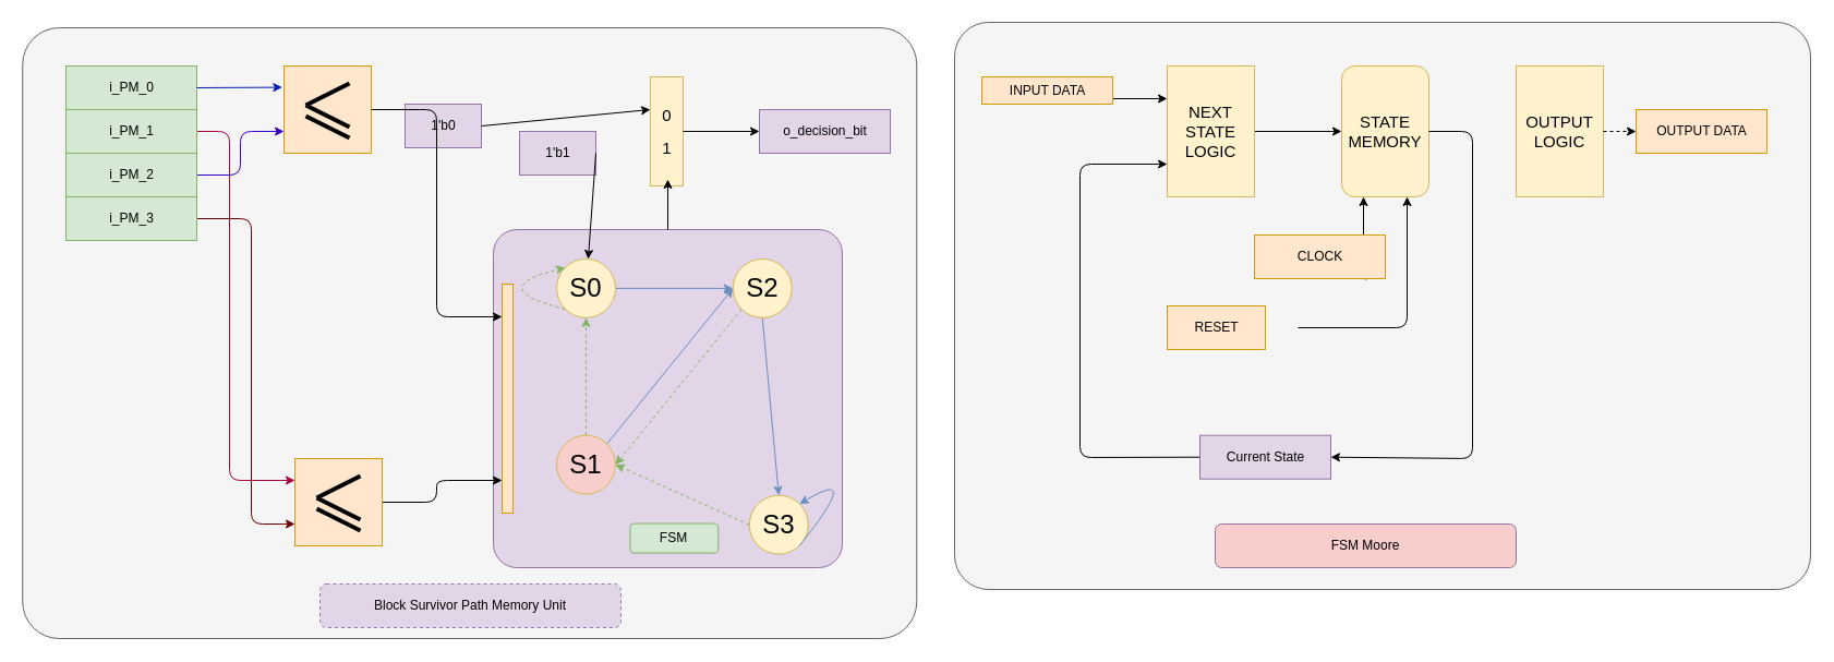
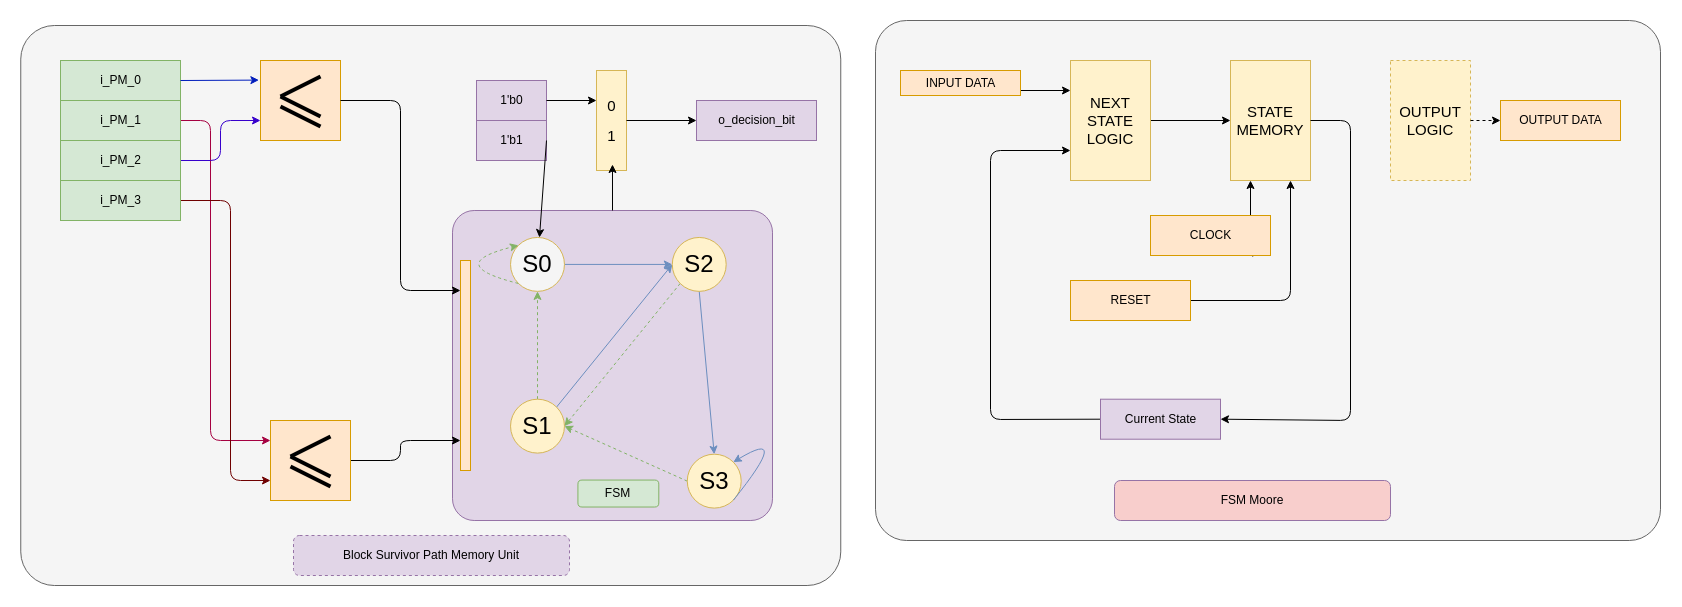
  <mxCell id="0" />
  <mxCell id="1" parent="0" />
  <mxCell id="2" value="" style="rounded=1;whiteSpace=wrap;html=1;arcSize=6;fillColor=#f5f5f5;fontColor=#333333;strokeColor=#666666;" vertex="1" parent="1"><mxGeometry x="875" y="20" width="785" height="520" as="geometry" /></mxCell>
  <mxCell id="3" value="" style="group" vertex="1" connectable="0" parent="1"><mxGeometry x="382" y="210" width="458.26" height="320" as="geometry" /></mxCell>
  <mxCell id="4" value="" style="rounded=1;whiteSpace=wrap;html=1;arcSize=6;fillColor=#f5f5f5;fontColor=#333333;strokeColor=#666666;" parent="3" vertex="1"><mxGeometry x="-361.74" y="-185" width="820" height="560" as="geometry" /></mxCell>
  <mxCell id="5" value="" style="rounded=1;whiteSpace=wrap;html=1;arcSize=7;fillColor=#e1d5e7;strokeColor=#9673a6;" parent="3" vertex="1"><mxGeometry x="70" width="320" height="310" as="geometry" /></mxCell>
  <mxCell id="6" style="edgeStyle=none;html=1;exitX=1;exitY=0.5;exitDx=0;exitDy=0;entryX=0;entryY=0.5;entryDx=0;entryDy=0;fillColor=#dae8fc;strokeColor=#6c8ebf;" parent="3" source="7" target="13" edge="1"><mxGeometry relative="1" as="geometry" /></mxCell>
- <mxCell id="7" value="&lt;font style=&quot;font-size: 24px;&quot;&gt;S0&lt;/font&gt;" style="ellipse;whiteSpace=wrap;html=1;aspect=fixed;fillColor=#fff2cc;strokeColor=#d6b656;" parent="3" vertex="1"><mxGeometry x="128.043" y="26.957" width="53.913" height="53.913" as="geometry" /></mxCell>
+ <mxCell id="7" value="&lt;font style=&quot;font-size: 24px;&quot;&gt;S0&lt;/font&gt;" style="ellipse;whiteSpace=wrap;html=1;aspect=fixed;fillColor=#f5f5f5;strokeColor=#d6b656;" parent="3" vertex="1"><mxGeometry x="128.043" y="26.957" width="53.913" height="53.913" as="geometry" /></mxCell>
  <mxCell id="8" style="edgeStyle=none;html=1;exitX=1;exitY=0;exitDx=0;exitDy=0;entryX=0;entryY=0.5;entryDx=0;entryDy=0;fillColor=#dae8fc;strokeColor=#6c8ebf;" parent="3" source="10" target="13" edge="1"><mxGeometry relative="1" as="geometry" /></mxCell>
  <mxCell id="9" style="edgeStyle=none;html=1;exitX=0.5;exitY=0;exitDx=0;exitDy=0;entryX=0.5;entryY=1;entryDx=0;entryDy=0;dashed=1;fillColor=#d5e8d4;strokeColor=#82b366;" parent="3" source="10" target="7" edge="1"><mxGeometry relative="1" as="geometry" /></mxCell>
- <mxCell id="10" value="&lt;font style=&quot;font-size: 24px;&quot;&gt;S1&lt;/font&gt;" style="ellipse;whiteSpace=wrap;html=1;aspect=fixed;fillColor=#f8cecc;strokeColor=#d6b656;" parent="3" vertex="1"><mxGeometry x="128.043" y="188.696" width="53.913" height="53.913" as="geometry" /></mxCell>
+ <mxCell id="10" value="&lt;font style=&quot;font-size: 24px;&quot;&gt;S1&lt;/font&gt;" style="ellipse;whiteSpace=wrap;html=1;aspect=fixed;fillColor=#fff2cc;strokeColor=#d6b656;" parent="3" vertex="1"><mxGeometry x="128.043" y="188.696" width="53.913" height="53.913" as="geometry" /></mxCell>
  <mxCell id="11" style="edgeStyle=none;html=1;exitX=0.5;exitY=1;exitDx=0;exitDy=0;entryX=0.5;entryY=0;entryDx=0;entryDy=0;fillColor=#dae8fc;strokeColor=#6c8ebf;" parent="3" source="13" target="15" edge="1"><mxGeometry relative="1" as="geometry" /></mxCell>
  <mxCell id="12" style="edgeStyle=none;html=1;exitX=0;exitY=1;exitDx=0;exitDy=0;entryX=1;entryY=0.5;entryDx=0;entryDy=0;dashed=1;fillColor=#d5e8d4;strokeColor=#82b366;" parent="3" source="13" target="10" edge="1"><mxGeometry relative="1" as="geometry" /></mxCell>
  <mxCell id="13" value="&lt;font style=&quot;font-size: 24px;&quot;&gt;S2&lt;/font&gt;" style="ellipse;whiteSpace=wrap;html=1;aspect=fixed;fillColor=#fff2cc;strokeColor=#d6b656;" parent="3" vertex="1"><mxGeometry x="289.782" y="26.957" width="53.913" height="53.913" as="geometry" /></mxCell>
  <mxCell id="14" style="edgeStyle=none;html=1;exitX=0;exitY=0.5;exitDx=0;exitDy=0;entryX=1;entryY=0.5;entryDx=0;entryDy=0;strokeColor=#82b366;dashed=1;fillColor=#d5e8d4;" parent="3" source="15" target="10" edge="1"><mxGeometry relative="1" as="geometry" /></mxCell>
  <mxCell id="15" value="&lt;font style=&quot;font-size: 24px;&quot;&gt;S3&lt;/font&gt;" style="ellipse;whiteSpace=wrap;html=1;aspect=fixed;fillColor=#fff2cc;strokeColor=#d6b656;" parent="3" vertex="1"><mxGeometry x="304.782" y="243.696" width="53.913" height="53.913" as="geometry" /></mxCell>
  <mxCell id="16" style="edgeStyle=orthogonalEdgeStyle;html=1;exitX=0;exitY=1;exitDx=0;exitDy=0;entryX=0;entryY=0;entryDx=0;entryDy=0;curved=1;fillColor=#d5e8d4;strokeColor=#82b366;dashed=1;" parent="3" source="7" target="7" edge="1"><mxGeometry relative="1" as="geometry"><Array as="points"><mxPoint x="60" y="54" /></Array></mxGeometry></mxCell>
  <mxCell id="17" style="edgeStyle=orthogonalEdgeStyle;html=1;exitX=1;exitY=1;exitDx=0;exitDy=0;entryX=1;entryY=0;entryDx=0;entryDy=0;curved=1;fillColor=#dae8fc;strokeColor=#6c8ebf;" parent="3" source="15" target="15" edge="1"><mxGeometry relative="1" as="geometry"><Array as="points"><mxPoint x="410" y="216" /></Array></mxGeometry></mxCell>
  <mxCell id="18" value="FSM" style="rounded=1;whiteSpace=wrap;html=1;fillColor=#d5e8d4;strokeColor=#82b366;" parent="3" vertex="1"><mxGeometry x="195.434" y="269.565" width="80.869" height="26.957" as="geometry" /></mxCell>
  <mxCell id="19" value="i_PM_0" style="externalPins=0;recursiveResize=0;shadow=0;dashed=0;align=center;html=1;strokeWidth=1;shape=mxgraph.rtl.abstract.entity;container=1;collapsible=0;kind=input;drawPins=0;left=0;right=1;bottom=0;top=0;fillColor=#d5e8d4;strokeColor=#82b366;" parent="1" vertex="1"><mxGeometry x="60" y="60" width="120" height="40" as="geometry" /></mxCell>
  <mxCell id="20" style="edgeStyle=none;html=1;exitX=0;exitY=0;exitDx=120;exitDy=20;exitPerimeter=0;entryX=0;entryY=0.25;entryDx=0;entryDy=0;fillColor=#d80073;strokeColor=#A50040;" parent="1" source="21" target="46" edge="1"><mxGeometry relative="1" as="geometry"><Array as="points"><mxPoint x="210" y="120" /><mxPoint x="210" y="440" /></Array></mxGeometry></mxCell>
  <mxCell id="21" value="i_PM_1" style="externalPins=0;recursiveResize=0;shadow=0;dashed=0;align=center;html=1;strokeWidth=1;shape=mxgraph.rtl.abstract.entity;container=1;collapsible=0;kind=input;drawPins=0;left=0;right=1;bottom=0;top=0;fillColor=#d5e8d4;strokeColor=#82b366;" parent="1" vertex="1"><mxGeometry x="60" y="100" width="120" height="40" as="geometry" /></mxCell>
  <mxCell id="22" style="edgeStyle=none;html=1;exitX=0;exitY=0;exitDx=120;exitDy=20;exitPerimeter=0;entryX=0;entryY=0.75;entryDx=0;entryDy=0;fillColor=#6a00ff;strokeColor=#3700CC;" parent="1" source="23" target="26" edge="1"><mxGeometry relative="1" as="geometry"><Array as="points"><mxPoint x="220" y="160" /><mxPoint x="220" y="120" /></Array></mxGeometry></mxCell>
  <mxCell id="23" value="i_PM_2" style="externalPins=0;recursiveResize=0;shadow=0;dashed=0;align=center;html=1;strokeWidth=1;shape=mxgraph.rtl.abstract.entity;container=1;collapsible=0;kind=input;drawPins=0;left=0;right=1;bottom=0;top=0;fillColor=#d5e8d4;strokeColor=#82b366;" parent="1" vertex="1"><mxGeometry x="60" y="140" width="120" height="40" as="geometry" /></mxCell>
  <mxCell id="24" style="edgeStyle=none;html=1;exitX=0;exitY=0;exitDx=120;exitDy=20;exitPerimeter=0;entryX=0;entryY=0.75;entryDx=0;entryDy=0;fillColor=#a20025;strokeColor=#6F0000;" parent="1" source="25" target="46" edge="1"><mxGeometry relative="1" as="geometry"><Array as="points"><mxPoint x="230" y="200" /><mxPoint x="230" y="480" /></Array></mxGeometry></mxCell>
  <mxCell id="25" value="i_PM_3" style="externalPins=0;recursiveResize=0;shadow=0;dashed=0;align=center;html=1;strokeWidth=1;shape=mxgraph.rtl.abstract.entity;container=1;collapsible=0;kind=input;drawPins=0;left=0;right=1;bottom=0;top=0;fillColor=#d5e8d4;strokeColor=#82b366;" parent="1" vertex="1"><mxGeometry x="60" y="180" width="120" height="40" as="geometry" /></mxCell>
  <mxCell id="26" value="" style="whiteSpace=wrap;html=1;aspect=fixed;fillColor=#ffe6cc;strokeColor=#d79b00;" parent="1" vertex="1"><mxGeometry x="260" y="60" width="80" height="80" as="geometry" /></mxCell>
  <mxCell id="27" value="" style="endArrow=none;html=1;strokeWidth=4;" parent="1" edge="1"><mxGeometry width="50" height="50" relative="1" as="geometry"><mxPoint x="320" y="76" as="sourcePoint" /><mxPoint x="280" y="96" as="targetPoint" /></mxGeometry></mxCell>
  <mxCell id="28" value="" style="endArrow=none;html=1;strokeWidth=4;" parent="1" edge="1"><mxGeometry width="50" height="50" relative="1" as="geometry"><mxPoint x="280" y="96" as="sourcePoint" /><mxPoint x="320" y="116" as="targetPoint" /></mxGeometry></mxCell>
  <mxCell id="29" value="" style="endArrow=none;html=1;strokeWidth=4;" parent="1" edge="1"><mxGeometry width="50" height="50" relative="1" as="geometry"><mxPoint x="280" y="106" as="sourcePoint" /><mxPoint x="320" y="126" as="targetPoint" /></mxGeometry></mxCell>
  <mxCell id="30" value="" style="edgeStyle=none;orthogonalLoop=1;jettySize=auto;html=1;entryX=-0.02;entryY=0.245;entryDx=0;entryDy=0;entryPerimeter=0;fillColor=#0050ef;strokeColor=#001DBC;" parent="1" target="26" edge="1"><mxGeometry width="100" relative="1" as="geometry"><mxPoint x="180" y="80" as="sourcePoint" /><mxPoint x="550" y="220" as="targetPoint" /><Array as="points" /></mxGeometry></mxCell>
  <mxCell id="31" value="" style="externalPins=0;recursiveResize=0;shadow=0;dashed=0;align=center;html=1;strokeWidth=1;shape=mxgraph.rtl.abstract.entity;container=1;collapsible=0;kind=mux;drawPins=0;left=4;right=1;bottom=0;top=0;fillColor=#fff2cc;strokeColor=#d6b656;" parent="1" vertex="1"><mxGeometry x="596" y="70" width="30" height="100" as="geometry" /></mxCell>
  <mxCell id="32" value="&lt;font style=&quot;font-size: 15px;&quot;&gt;0&lt;/font&gt;" style="text;html=1;align=center;verticalAlign=middle;resizable=0;points=[];autosize=1;strokeColor=none;fillColor=none;" parent="31" vertex="1"><mxGeometry y="20" width="30" height="30" as="geometry" /></mxCell>
  <mxCell id="33" value="&lt;font style=&quot;font-size: 15px;&quot;&gt;1&lt;/font&gt;" style="text;html=1;align=center;verticalAlign=middle;resizable=0;points=[];autosize=1;strokeColor=none;fillColor=none;" parent="31" vertex="1"><mxGeometry y="50" width="30" height="30" as="geometry" /></mxCell>
  <mxCell id="34" style="edgeStyle=none;html=1;entryX=0;entryY=0;entryDx=0;entryDy=20;entryPerimeter=0;" parent="1" source="31" target="35" edge="1"><mxGeometry relative="1" as="geometry" /></mxCell>
  <mxCell id="35" value="o_decision_bit" style="externalPins=0;recursiveResize=0;shadow=0;dashed=0;align=center;html=1;strokeWidth=1;shape=mxgraph.rtl.abstract.entity;container=1;collapsible=0;kind=output;drawPins=0;left=1;right=0;bottom=0;top=0;fillColor=#e1d5e7;strokeColor=#9673a6;" parent="1" vertex="1"><mxGeometry x="696" y="100" width="120" height="40" as="geometry" /></mxCell>
  <mxCell id="36" value="1'b1" style="externalPins=0;recursiveResize=0;shadow=0;dashed=0;align=center;html=1;strokeWidth=1;shape=mxgraph.rtl.abstract.entity;container=1;collapsible=0;kind=input;drawPins=0;left=0;right=1;bottom=0;top=0;fillColor=#e1d5e7;strokeColor=#9673a6;" parent="1" vertex="1"><mxGeometry x="476" y="120" width="70" height="40" as="geometry" /></mxCell>
- <mxCell id="37" value="1'b0" style="externalPins=0;recursiveResize=0;shadow=0;dashed=0;align=center;html=1;strokeWidth=1;shape=mxgraph.rtl.abstract.entity;container=1;collapsible=0;kind=input;drawPins=0;left=0;right=1;bottom=0;top=0;fillColor=#e1d5e7;strokeColor=#9673a6;" parent="1" vertex="1"><mxGeometry x="371" y="95" width="70" height="40" as="geometry" /></mxCell>
+ <mxCell id="37" value="1'b0" style="externalPins=0;recursiveResize=0;shadow=0;dashed=0;align=center;html=1;strokeWidth=1;shape=mxgraph.rtl.abstract.entity;container=1;collapsible=0;kind=input;drawPins=0;left=0;right=1;bottom=0;top=0;fillColor=#e1d5e7;strokeColor=#9673a6;" parent="1" vertex="1"><mxGeometry x="476" y="80" width="70" height="40" as="geometry" /></mxCell>
  <mxCell id="38" style="edgeStyle=none;html=1;exitX=0;exitY=0;exitDx=70;exitDy=20;exitPerimeter=0;" parent="1" source="37" edge="1"><mxGeometry relative="1" as="geometry"><mxPoint x="596" y="100" as="targetPoint" /></mxGeometry></mxCell>
  <mxCell id="39" style="edgeStyle=none;html=1;exitX=0;exitY=0;exitDx=70;exitDy=20;exitPerimeter=0;" parent="1" source="36" target="7" edge="1"><mxGeometry relative="1" as="geometry" /></mxCell>
  <mxCell id="40" style="edgeStyle=none;html=1;exitX=1;exitY=0.5;exitDx=0;exitDy=0;entryX=0;entryY=0;entryDx=0;entryDy=20;entryPerimeter=0;" parent="1" source="26" edge="1"><mxGeometry relative="1" as="geometry"><Array as="points"><mxPoint x="400" y="100" /><mxPoint x="400" y="290" /></Array><mxPoint x="460" y="290" as="targetPoint" /></mxGeometry></mxCell>
  <mxCell id="41" style="edgeStyle=none;html=1;exitX=1;exitY=0.5;exitDx=0;exitDy=0;entryX=0;entryY=0;entryDx=0;entryDy=20;entryPerimeter=0;" parent="1" source="46" edge="1"><mxGeometry relative="1" as="geometry"><Array as="points"><mxPoint x="400" y="460" /><mxPoint x="400" y="440" /></Array><mxPoint x="460" y="440" as="targetPoint" /></mxGeometry></mxCell>
  <mxCell id="42" style="edgeStyle=none;html=1;exitX=0.5;exitY=0;exitDx=0;exitDy=0;entryX=0.533;entryY=0.94;entryDx=0;entryDy=0;entryPerimeter=0;" parent="1" source="5" target="31" edge="1"><mxGeometry relative="1" as="geometry"><mxPoint x="575" y="260" as="sourcePoint" /></mxGeometry></mxCell>
  <mxCell id="43" value="" style="rounded=0;whiteSpace=wrap;html=1;fillColor=#ffe6cc;strokeColor=#d79b00;" parent="1" vertex="1"><mxGeometry x="460" y="260" width="10" height="210" as="geometry" /></mxCell>
  <mxCell id="44" value="&lt;span style=&quot;color: rgb(0, 0, 0);&quot;&gt;Block Survivor Path Memory Unit&lt;/span&gt;" style="rounded=1;whiteSpace=wrap;html=1;fillColor=#e1d5e7;strokeColor=#9673a6;dashed=1;" parent="1" vertex="1"><mxGeometry x="293" y="535" width="276" height="40" as="geometry" /></mxCell>
  <mxCell id="45" value="" style="group" parent="1" vertex="1" connectable="0"><mxGeometry x="270" y="420" width="80" height="80" as="geometry" /></mxCell>
  <mxCell id="46" value="" style="rounded=0;whiteSpace=wrap;html=1;fillColor=#ffe6cc;strokeColor=#d79b00;" parent="45" vertex="1"><mxGeometry width="80" height="80" as="geometry" /></mxCell>
  <mxCell id="47" value="" style="endArrow=none;html=1;strokeWidth=4;" parent="45" edge="1"><mxGeometry width="50" height="50" relative="1" as="geometry"><mxPoint x="60" y="16" as="sourcePoint" /><mxPoint x="20" y="36" as="targetPoint" /></mxGeometry></mxCell>
  <mxCell id="48" value="" style="endArrow=none;html=1;strokeWidth=4;" parent="45" edge="1"><mxGeometry width="50" height="50" relative="1" as="geometry"><mxPoint x="20" y="36" as="sourcePoint" /><mxPoint x="60" y="56" as="targetPoint" /></mxGeometry></mxCell>
  <mxCell id="49" value="" style="endArrow=none;html=1;strokeWidth=4;" parent="45" edge="1"><mxGeometry width="50" height="50" relative="1" as="geometry"><mxPoint x="20" y="46" as="sourcePoint" /><mxPoint x="60" y="66" as="targetPoint" /></mxGeometry></mxCell>
  <mxCell id="50" value="" style="edgeStyle=none;html=1;" edge="1" parent="1" source="51" target="52"><mxGeometry relative="1" as="geometry" /></mxCell>
  <mxCell id="51" value="&lt;font style=&quot;font-size: 15px;&quot;&gt;NEXT&lt;/font&gt;&lt;div&gt;&lt;font style=&quot;font-size: 15px;&quot;&gt;STATE&lt;/font&gt;&lt;/div&gt;&lt;div&gt;&lt;font style=&quot;font-size: 15px;&quot;&gt;LOGIC&lt;/font&gt;&lt;/div&gt;" style="whiteSpace=wrap;html=1;fillColor=#fff2cc;strokeColor=#d6b656;" vertex="1" parent="1"><mxGeometry x="1070" y="60" width="80" height="120" as="geometry" /></mxCell>
- <mxCell id="52" value="&lt;span style=&quot;font-size: 15px;&quot;&gt;STATE&lt;/span&gt;&lt;div&gt;&lt;span style=&quot;font-size: 15px;&quot;&gt;MEMORY&lt;/span&gt;&lt;/div&gt;" style="whiteSpace=wrap;html=1;fillColor=#fff2cc;strokeColor=#d6b656;rounded=1;" vertex="1" parent="1"><mxGeometry x="1230" y="60" width="80" height="120" as="geometry" /></mxCell>
- <mxCell id="53" value="&lt;span style=&quot;font-size: 15px;&quot;&gt;OUTPUT&lt;/span&gt;&lt;div&gt;&lt;span style=&quot;font-size: 15px;&quot;&gt;LOGIC&lt;/span&gt;&lt;/div&gt;" style="whiteSpace=wrap;html=1;fillColor=#fff2cc;strokeColor=#d6b656;" vertex="1" parent="1"><mxGeometry x="1390" y="60" width="80" height="120" as="geometry" /></mxCell>
+ <mxCell id="52" value="&lt;span style=&quot;font-size: 15px;&quot;&gt;STATE&lt;/span&gt;&lt;div&gt;&lt;span style=&quot;font-size: 15px;&quot;&gt;MEMORY&lt;/span&gt;&lt;/div&gt;" style="whiteSpace=wrap;html=1;fillColor=#fff2cc;strokeColor=#d6b656;" vertex="1" parent="1"><mxGeometry x="1230" y="60" width="80" height="120" as="geometry" /></mxCell>
+ <mxCell id="53" value="&lt;span style=&quot;font-size: 15px;&quot;&gt;OUTPUT&lt;/span&gt;&lt;div&gt;&lt;span style=&quot;font-size: 15px;&quot;&gt;LOGIC&lt;/span&gt;&lt;/div&gt;" style="whiteSpace=wrap;html=1;fillColor=#fff2cc;strokeColor=#d6b656;dashed=1;" vertex="1" parent="1"><mxGeometry x="1390" y="60" width="80" height="120" as="geometry" /></mxCell>
  <mxCell id="54" value="" style="edgeStyle=none;orthogonalLoop=1;jettySize=auto;html=1;entryX=0.25;entryY=1;entryDx=0;entryDy=0;exitX=0;exitY=0;exitDx=120.0;exitDy=20;exitPerimeter=0;" edge="1" parent="1" source="56" target="52"><mxGeometry width="100" relative="1" as="geometry"><mxPoint x="1190" y="220" as="sourcePoint" /><mxPoint x="1290" y="220" as="targetPoint" /><Array as="points"><mxPoint x="1250" y="260" /></Array></mxGeometry></mxCell>
  <mxCell id="55" value="" style="edgeStyle=none;orthogonalLoop=1;jettySize=auto;html=1;entryX=0.75;entryY=1;entryDx=0;entryDy=0;exitX=0;exitY=0;exitDx=120.0;exitDy=20;exitPerimeter=0;" edge="1" parent="1" source="57" target="52"><mxGeometry width="100" relative="1" as="geometry"><mxPoint x="1195" y="260" as="sourcePoint" /><mxPoint x="1295" y="260" as="targetPoint" /><Array as="points"><mxPoint x="1290" y="300" /></Array></mxGeometry></mxCell>
  <mxCell id="56" value="CLOCK" style="externalPins=0;recursiveResize=0;shadow=0;dashed=0;align=center;html=1;strokeWidth=1;shape=mxgraph.rtl.abstract.entity;container=1;collapsible=0;kind=input;drawPins=0;left=0;right=1;bottom=0;top=0;fillColor=#ffe6cc;strokeColor=#d79b00;" vertex="1" parent="1"><mxGeometry x="1150" y="215" width="120" height="40" as="geometry" /></mxCell>
- <mxCell id="57" value="RESET" style="externalPins=0;recursiveResize=0;shadow=0;dashed=0;align=center;html=1;strokeWidth=1;shape=mxgraph.rtl.abstract.entity;container=1;collapsible=0;kind=input;drawPins=0;left=0;right=1;bottom=0;top=0;fillColor=#ffe6cc;strokeColor=#d79b00;" vertex="1" parent="1"><mxGeometry x="1070" y="280" width="90" height="40" as="geometry" /></mxCell>
+ <mxCell id="57" value="RESET" style="externalPins=0;recursiveResize=0;shadow=0;dashed=0;align=center;html=1;strokeWidth=1;shape=mxgraph.rtl.abstract.entity;container=1;collapsible=0;kind=input;drawPins=0;left=0;right=1;bottom=0;top=0;fillColor=#ffe6cc;strokeColor=#d79b00;" vertex="1" parent="1"><mxGeometry x="1070" y="280" width="120" height="40" as="geometry" /></mxCell>
  <mxCell id="58" style="edgeStyle=none;html=1;exitX=0;exitY=0;exitDx=120.0;exitDy=20;exitPerimeter=0;entryX=0;entryY=0.25;entryDx=0;entryDy=0;" edge="1" parent="1" source="59" target="51"><mxGeometry relative="1" as="geometry"><mxPoint x="990" y="90" as="sourcePoint" /></mxGeometry></mxCell>
  <mxCell id="59" value="INPUT DATA" style="externalPins=0;recursiveResize=0;shadow=0;dashed=0;align=center;html=1;strokeWidth=1;shape=mxgraph.rtl.abstract.entity;container=1;collapsible=0;kind=input;drawPins=0;left=0;right=1;bottom=0;top=0;fillColor=#ffe6cc;strokeColor=#d79b00;" vertex="1" parent="1"><mxGeometry x="900" y="70" width="120" height="25" as="geometry" /></mxCell>
  <mxCell id="60" value="OUTPUT DATA" style="externalPins=0;recursiveResize=0;shadow=0;dashed=0;align=center;html=1;strokeWidth=1;shape=mxgraph.rtl.abstract.entity;container=1;collapsible=0;kind=output;drawPins=0;left=1;right=0;bottom=0;top=0;fillColor=#ffe6cc;strokeColor=#d79b00;" vertex="1" parent="1"><mxGeometry x="1500" y="100" width="120" height="40" as="geometry" /></mxCell>
  <mxCell id="61" style="edgeStyle=none;html=1;exitX=1;exitY=0.5;exitDx=0;exitDy=0;entryX=0;entryY=0;entryDx=0;entryDy=20;entryPerimeter=0;dashed=1;" edge="1" parent="1" source="53" target="60"><mxGeometry relative="1" as="geometry" /></mxCell>
  <mxCell id="62" value="" style="edgeStyle=none;html=1;exitX=1;exitY=0.5;exitDx=0;exitDy=0;entryX=0;entryY=0;entryDx=120;entryDy=20;entryPerimeter=0;" edge="1" parent="1" source="52" target="64"><mxGeometry relative="1" as="geometry"><mxPoint x="1070" y="150" as="targetPoint" /><mxPoint x="1310" y="120" as="sourcePoint" /><Array as="points"><mxPoint x="1350" y="120" /><mxPoint x="1350" y="420" /></Array></mxGeometry></mxCell>
  <mxCell id="63" style="edgeStyle=none;html=1;exitX=0;exitY=0;exitDx=0;exitDy=20;exitPerimeter=0;entryX=0;entryY=0.75;entryDx=0;entryDy=0;" edge="1" parent="1" source="64" target="51"><mxGeometry relative="1" as="geometry"><Array as="points"><mxPoint x="990" y="419" /><mxPoint x="990" y="150" /></Array></mxGeometry></mxCell>
  <mxCell id="64" value="Current State" style="externalPins=0;recursiveResize=0;shadow=0;dashed=0;align=center;html=1;strokeWidth=1;shape=mxgraph.rtl.abstract.entity;container=1;collapsible=0;kind=inout;drawPins=0;left=1;right=1;bottom=0;top=0;fillColor=#e1d5e7;strokeColor=#9673a6;" vertex="1" parent="1"><mxGeometry x="1100" y="398.7" width="120" height="40" as="geometry" /></mxCell>
  <mxCell id="65" value="&lt;span style=&quot;color: rgb(0, 0, 0);&quot;&gt;FSM Moore&lt;/span&gt;" style="rounded=1;whiteSpace=wrap;html=1;fillColor=#f8cecc;strokeColor=#9673a6;" vertex="1" parent="1"><mxGeometry x="1114" y="480" width="276" height="40" as="geometry" /></mxCell>
